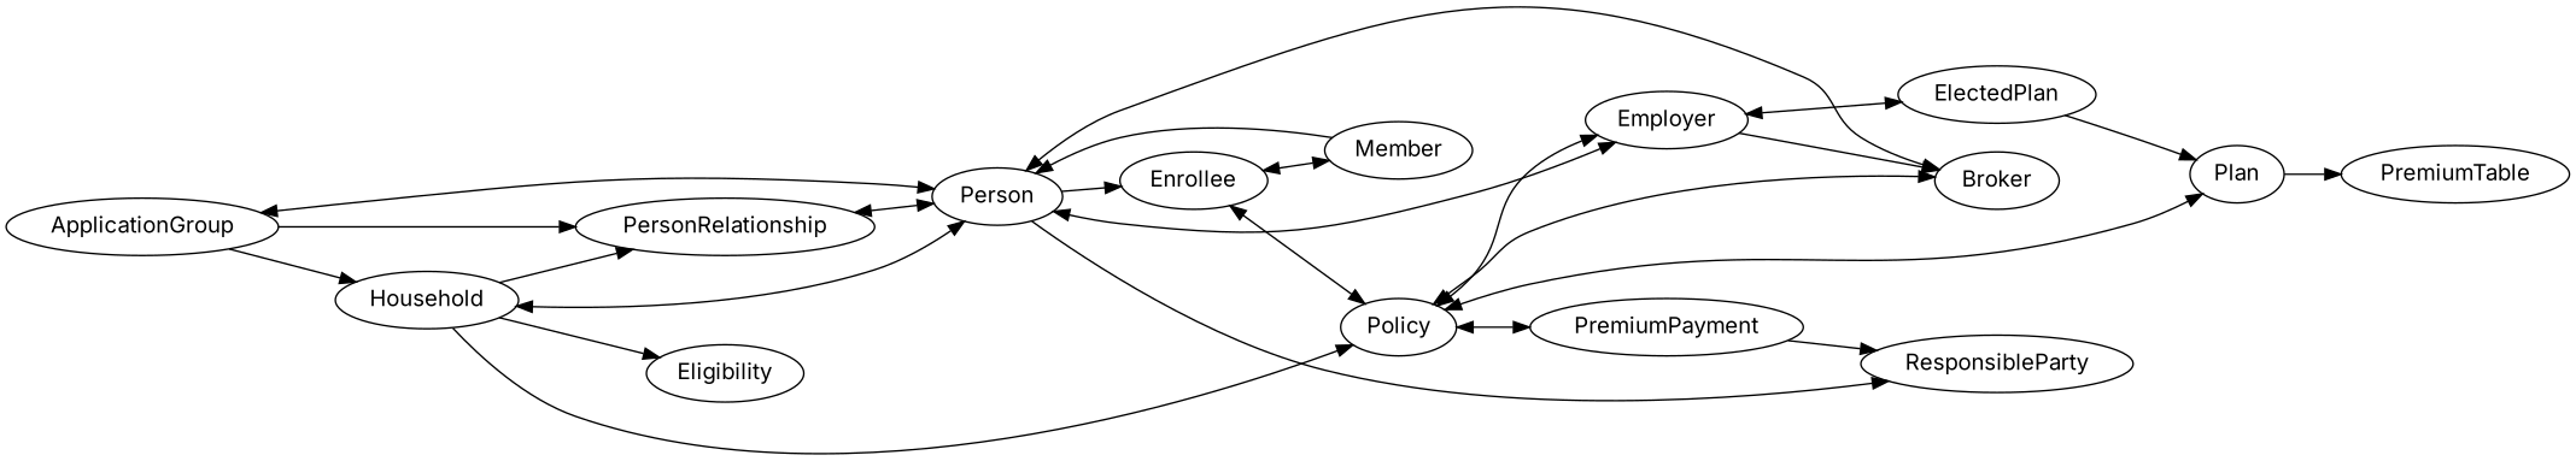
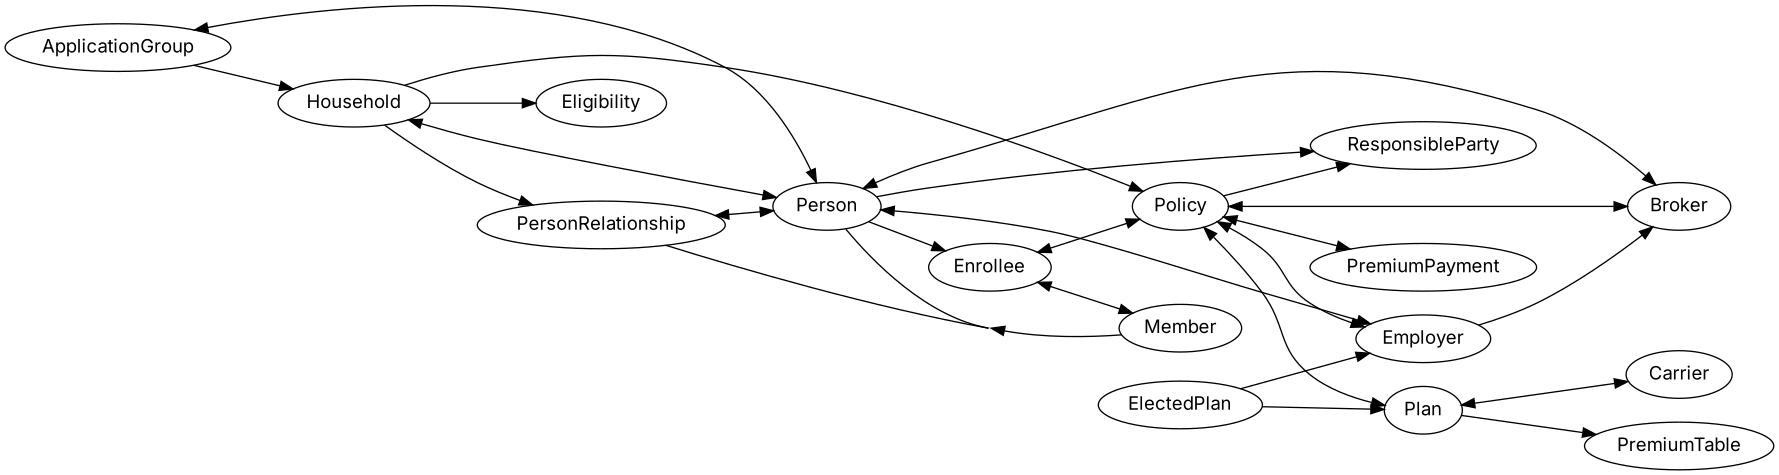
  digraph {
    concentrate=true
    fontname=Inter
    rankdir=LR
    node [fontname=Inter]
    edge [fontname=Inter]
    ApplicationGroup
    Household
    PersonRelationship
    Person
    Policy
    Eligibility
    Broker
    Employer
    ResponsibleParty
    Enrollee
    Plan
    PremiumPayment
    ElectedPlan
    Member
+   Carrier
    PremiumTable
    ApplicationGroup -> Household
-   ApplicationGroup -> PersonRelationship
+   Member -> PersonRelationship
    ApplicationGroup -> Person
    Household -> PersonRelationship
    Household -> Person
    Household -> Policy
    Household -> Eligibility
    PersonRelationship -> Person
    Person -> ApplicationGroup
    Person -> Household
    Person -> PersonRelationship
    Person -> Broker
    Person -> Employer
    Person -> ResponsibleParty
    Person -> Enrollee
    Policy -> Broker
    Policy -> Employer
-   PremiumPayment -> ResponsibleParty
+   Policy -> ResponsibleParty
    Policy -> Enrollee
    Policy -> Plan
    Policy -> PremiumPayment
    Broker -> Person
    Broker -> Policy
    Employer -> Person
    Employer -> Policy
    Employer -> Broker
-   Employer -> ElectedPlan
    Enrollee -> Policy
    Enrollee -> Member
    Plan -> Policy
+   Plan -> Carrier
    Plan -> PremiumTable
    PremiumPayment -> Policy
    ElectedPlan -> Employer
    ElectedPlan -> Plan
    Member -> Person
    Member -> Enrollee
+   Carrier -> Plan
  }
